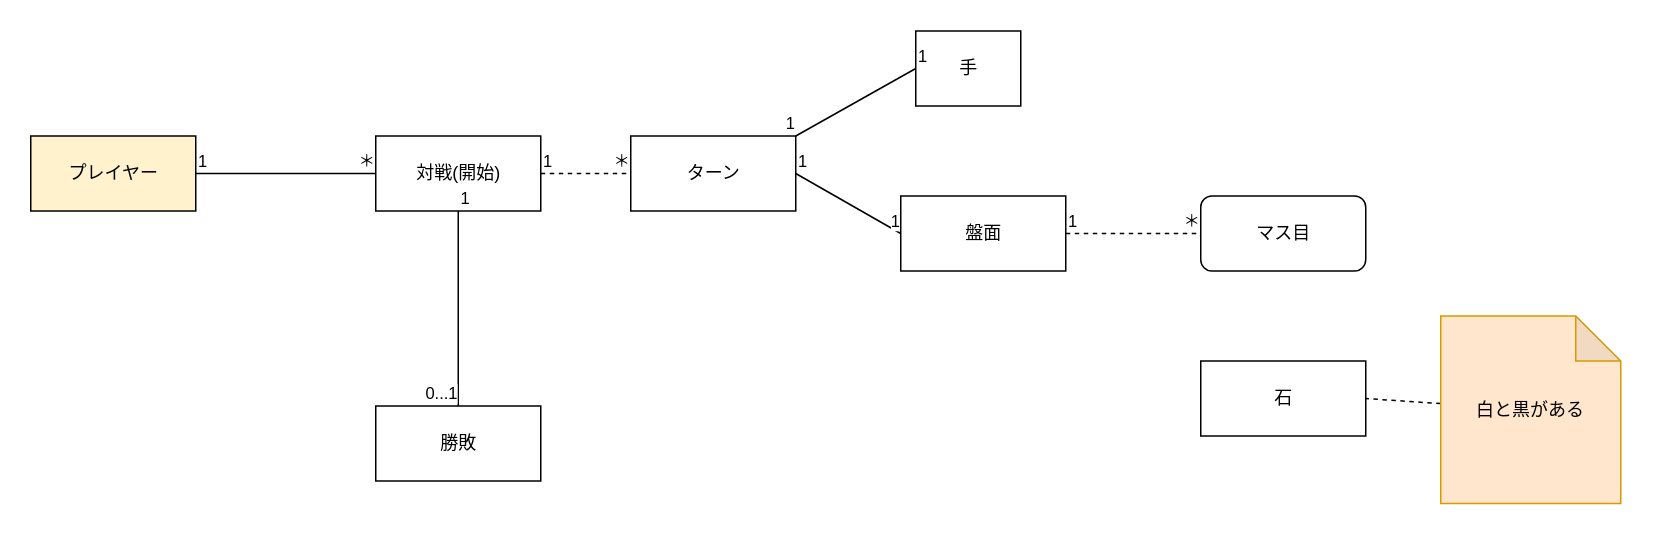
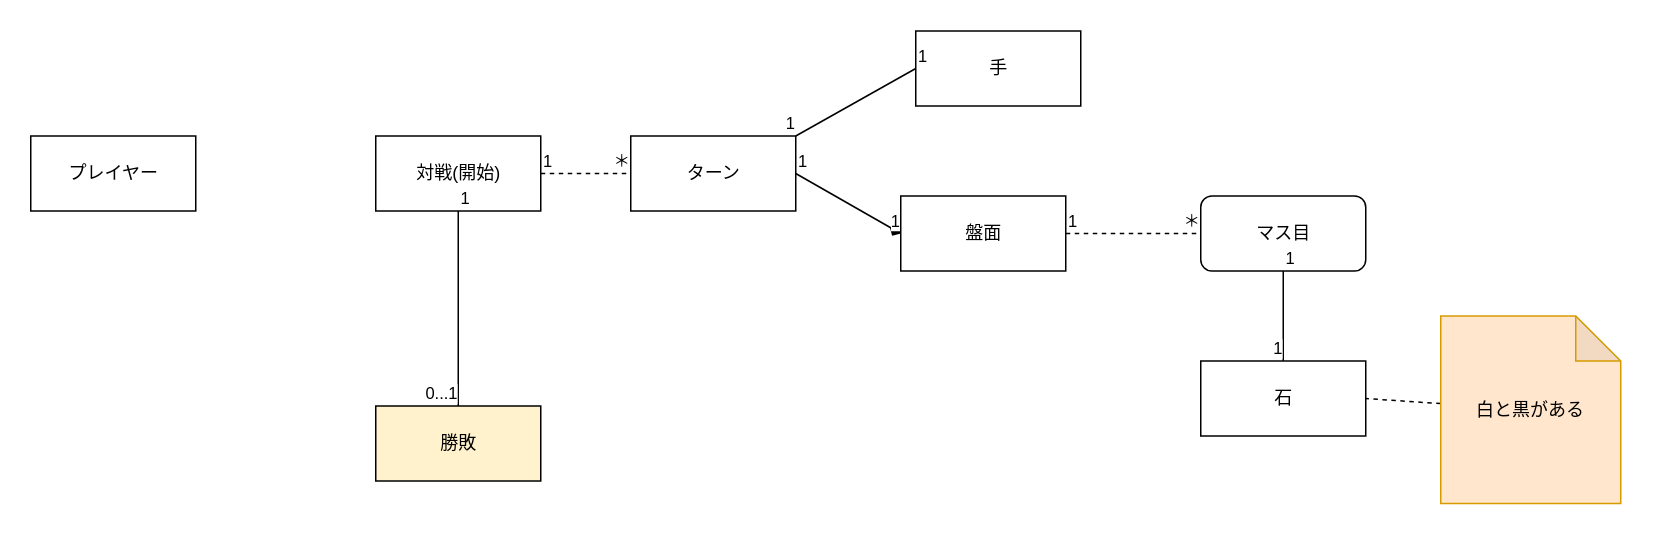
  <mxCell id="0" />
  <mxCell id="1" parent="0" />
  <mxCell id="2" value="対戦(開始)" style="html=1;" vertex="1" parent="1"><mxGeometry x="250" y="90" width="110" height="50" as="geometry" /></mxCell>
  <mxCell id="3" value="盤面" style="html=1;" vertex="1" parent="1"><mxGeometry x="600" y="130" width="110" height="50" as="geometry" /></mxCell>
- <mxCell id="4" value="プレイヤー" style="html=1;fillColor=#fff2cc;" vertex="1" parent="1"><mxGeometry x="20" y="90" width="110" height="50" as="geometry" /></mxCell>
+ <mxCell id="4" value="プレイヤー" style="html=1;" vertex="1" parent="1"><mxGeometry x="20" y="90" width="110" height="50" as="geometry" /></mxCell>
  <mxCell id="5" value="石" style="html=1;" vertex="1" parent="1"><mxGeometry x="800" y="240" width="110" height="50" as="geometry" /></mxCell>
- <mxCell id="6" value="勝敗" style="html=1;" vertex="1" parent="1"><mxGeometry x="250" y="270" width="110" height="50" as="geometry" /></mxCell>
+ <mxCell id="6" value="勝敗" style="html=1;fillColor=#fff2cc;" vertex="1" parent="1"><mxGeometry x="250" y="270" width="110" height="50" as="geometry" /></mxCell>
  <mxCell id="7" style="edgeStyle=none;html=1;entryX=1;entryY=0.5;entryDx=0;entryDy=0;dashed=1;endArrow=none;endFill=0;" edge="1" parent="1" source="8" target="5"><mxGeometry relative="1" as="geometry" /></mxCell>
  <mxCell id="8" value="白と黒がある" style="shape=note;whiteSpace=wrap;html=1;backgroundOutline=1;darkOpacity=0.05;fillColor=#ffe6cc;strokeColor=#d79b00;" vertex="1" parent="1"><mxGeometry x="960" y="210" width="120" height="125" as="geometry" /></mxCell>
- <mxCell id="9" value="" style="endArrow=none;html=1;edgeStyle=orthogonalEdgeStyle;exitX=1;exitY=0.5;exitDx=0;exitDy=0;entryX=0;entryY=0.5;entryDx=0;entryDy=0;" edge="1" parent="1" source="4" target="2"><mxGeometry relative="1" as="geometry"><mxPoint x="140" y="180" as="sourcePoint" /><mxPoint x="210" y="115" as="targetPoint" /></mxGeometry></mxCell>
- <mxCell id="10" value="1" style="edgeLabel;resizable=0;html=1;align=left;verticalAlign=bottom;" connectable="0" vertex="1" parent="9"><mxGeometry x="-1" relative="1" as="geometry" /></mxCell>
- <mxCell id="11" value="＊" style="edgeLabel;resizable=0;html=1;align=right;verticalAlign=bottom;" connectable="0" vertex="1" parent="9"><mxGeometry x="1" relative="1" as="geometry" /></mxCell>
  <mxCell id="12" value="" style="endArrow=none;html=1;edgeStyle=orthogonalEdgeStyle;exitX=0.5;exitY=1;exitDx=0;exitDy=0;entryX=0.5;entryY=0;entryDx=0;entryDy=0;" edge="1" parent="1" source="2" target="6"><mxGeometry relative="1" as="geometry"><mxPoint x="80" y="250" as="sourcePoint" /><mxPoint x="200" y="250" as="targetPoint" /></mxGeometry></mxCell>
  <mxCell id="13" value="1" style="edgeLabel;resizable=0;html=1;align=left;verticalAlign=bottom;" connectable="0" vertex="1" parent="12"><mxGeometry x="-1" relative="1" as="geometry" /></mxCell>
  <mxCell id="14" value="0...1" style="edgeLabel;resizable=0;html=1;align=right;verticalAlign=bottom;" connectable="0" vertex="1" parent="12"><mxGeometry x="1" relative="1" as="geometry" /></mxCell>
  <mxCell id="15" value="ターン" style="html=1;" vertex="1" parent="1"><mxGeometry x="420" y="90" width="110" height="50" as="geometry" /></mxCell>
  <mxCell id="16" value="" style="endArrow=none;html=1;edgeStyle=orthogonalEdgeStyle;exitX=1;exitY=0.5;exitDx=0;exitDy=0;entryX=0;entryY=0.5;entryDx=0;entryDy=0;dashed=1;" edge="1" parent="1" source="2" target="15"><mxGeometry relative="1" as="geometry"><mxPoint x="370" y="60" as="sourcePoint" /><mxPoint x="490" y="60" as="targetPoint" /></mxGeometry></mxCell>
  <mxCell id="17" value="1" style="edgeLabel;resizable=0;html=1;align=left;verticalAlign=bottom;" connectable="0" vertex="1" parent="16"><mxGeometry x="-1" relative="1" as="geometry" /></mxCell>
  <mxCell id="18" value="＊" style="edgeLabel;resizable=0;html=1;align=right;verticalAlign=bottom;" connectable="0" vertex="1" parent="16"><mxGeometry x="1" relative="1" as="geometry" /></mxCell>
- <mxCell id="19" value="" style="endArrow=none;html=1;exitX=1;exitY=0.5;exitDx=0;exitDy=0;entryX=0;entryY=0.5;entryDx=0;entryDy=0;" edge="1" parent="1" source="15" target="3"><mxGeometry relative="1" as="geometry"><mxPoint x="580" y="80" as="sourcePoint" /><mxPoint x="700" y="80" as="targetPoint" /></mxGeometry></mxCell>
+ <mxCell id="19" value="" style="endArrow=diamond;html=1;exitX=1;exitY=0.5;exitDx=0;exitDy=0;entryX=0;entryY=0.5;entryDx=0;entryDy=0;" edge="1" parent="1" source="15" target="3"><mxGeometry relative="1" as="geometry"><mxPoint x="580" y="80" as="sourcePoint" /><mxPoint x="700" y="80" as="targetPoint" /></mxGeometry></mxCell>
  <mxCell id="20" value="1" style="edgeLabel;resizable=0;html=1;align=left;verticalAlign=bottom;" connectable="0" vertex="1" parent="19"><mxGeometry x="-1" relative="1" as="geometry" /></mxCell>
  <mxCell id="21" value="1" style="edgeLabel;resizable=0;html=1;align=right;verticalAlign=bottom;" connectable="0" vertex="1" parent="19"><mxGeometry x="1" relative="1" as="geometry" /></mxCell>
  <mxCell id="22" value="マス目" style="html=1;rounded=1;" vertex="1" parent="1"><mxGeometry x="800" y="130" width="110" height="50" as="geometry" /></mxCell>
  <mxCell id="23" value="" style="endArrow=none;html=1;exitX=1;exitY=0.5;exitDx=0;exitDy=0;entryX=0;entryY=0.5;entryDx=0;entryDy=0;dashed=1;" edge="1" parent="1" source="3" target="22"><mxGeometry relative="1" as="geometry"><mxPoint x="730" y="100" as="sourcePoint" /><mxPoint x="800" y="140" as="targetPoint" /></mxGeometry></mxCell>
  <mxCell id="24" value="1" style="edgeLabel;resizable=0;html=1;align=left;verticalAlign=bottom;" connectable="0" vertex="1" parent="23"><mxGeometry x="-1" relative="1" as="geometry" /></mxCell>
  <mxCell id="25" value="＊" style="edgeLabel;resizable=0;html=1;align=right;verticalAlign=bottom;" connectable="0" vertex="1" parent="23"><mxGeometry x="1" relative="1" as="geometry" /></mxCell>
- <mxCell id="29" value="手" style="html=1;" vertex="1" parent="1"><mxGeometry x="610" y="20" width="70" height="50" as="geometry" /></mxCell>
+ <mxCell id="26" value="" style="endArrow=none;html=1;exitX=0.5;exitY=1;exitDx=0;exitDy=0;entryX=0.5;entryY=0;entryDx=0;entryDy=0;" edge="1" parent="1" source="22" target="5"><mxGeometry relative="1" as="geometry"><mxPoint x="820" y="200" as="sourcePoint" /><mxPoint x="890" y="240" as="targetPoint" /></mxGeometry></mxCell>
+ <mxCell id="27" value="1" style="edgeLabel;resizable=0;html=1;align=left;verticalAlign=bottom;" connectable="0" vertex="1" parent="26"><mxGeometry x="-1" relative="1" as="geometry" /></mxCell>
+ <mxCell id="28" value="1" style="edgeLabel;resizable=0;html=1;align=right;verticalAlign=bottom;" connectable="0" vertex="1" parent="26"><mxGeometry x="1" relative="1" as="geometry" /></mxCell>
+ <mxCell id="29" value="手" style="html=1;" vertex="1" parent="1"><mxGeometry x="610" y="20" width="110" height="50" as="geometry" /></mxCell>
  <mxCell id="30" value="" style="endArrow=none;html=1;exitX=0;exitY=0.5;exitDx=0;exitDy=0;entryX=1;entryY=0;entryDx=0;entryDy=0;" edge="1" parent="1" source="29" target="15"><mxGeometry relative="1" as="geometry"><mxPoint x="510" y="40" as="sourcePoint" /><mxPoint x="580" y="80" as="targetPoint" /></mxGeometry></mxCell>
  <mxCell id="31" value="1" style="edgeLabel;resizable=0;html=1;align=left;verticalAlign=bottom;" connectable="0" vertex="1" parent="30"><mxGeometry x="-1" relative="1" as="geometry" /></mxCell>
  <mxCell id="32" value="1" style="edgeLabel;resizable=0;html=1;align=right;verticalAlign=bottom;" connectable="0" vertex="1" parent="30"><mxGeometry x="1" relative="1" as="geometry" /></mxCell>
